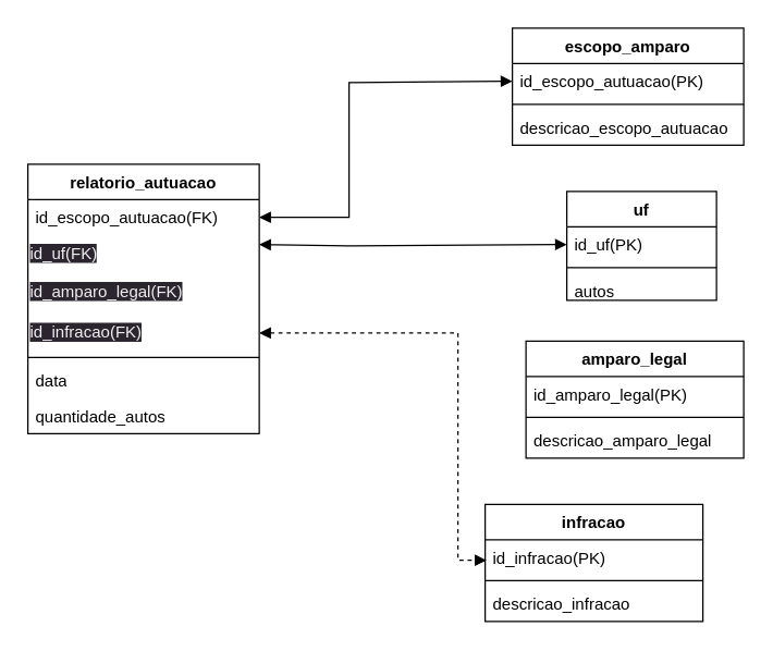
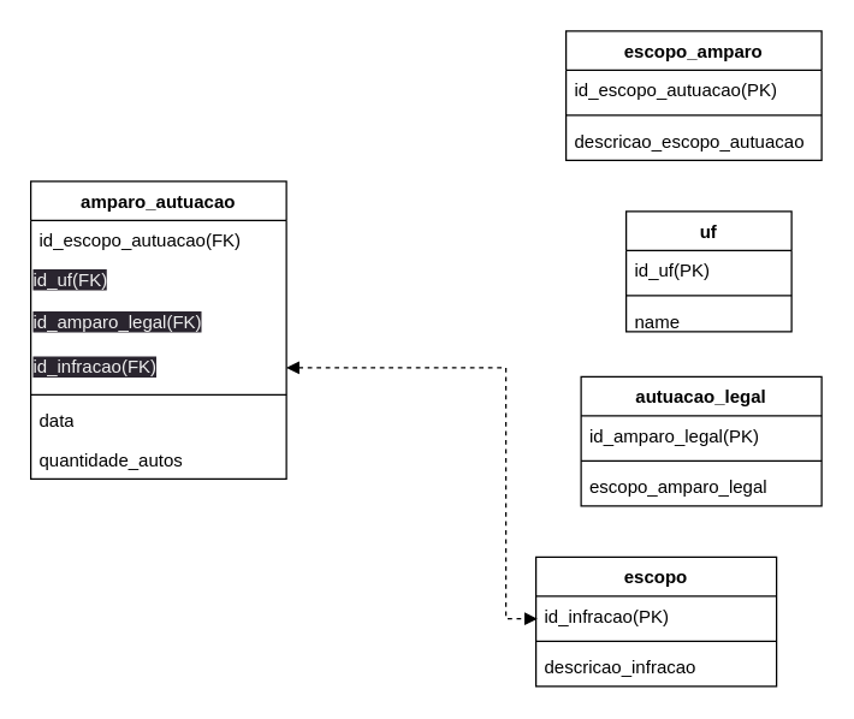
  <mxCell id="0" />
  <mxCell id="1" parent="0" />
  <mxCell id="2" value="uf" style="swimlane;fontStyle=1;align=center;verticalAlign=top;childLayout=stackLayout;horizontal=1;startSize=26;horizontalStack=0;resizeParent=1;resizeParentMax=0;resizeLast=0;collapsible=1;marginBottom=0;whiteSpace=wrap;html=1;" parent="1" vertex="1"><mxGeometry x="416" y="140" width="110" height="80" as="geometry" /></mxCell>
  <mxCell id="3" value="id_uf(PK)" style="text;strokeColor=none;fillColor=none;align=left;verticalAlign=top;spacingLeft=4;spacingRight=4;overflow=hidden;rotatable=0;points=[[0,0.5],[1,0.5]];portConstraint=eastwest;whiteSpace=wrap;html=1;" parent="2" vertex="1"><mxGeometry y="26" width="110" height="26" as="geometry" /></mxCell>
  <mxCell id="4" value="" style="line;strokeWidth=1;fillColor=none;align=left;verticalAlign=middle;spacingTop=-1;spacingLeft=3;spacingRight=3;rotatable=0;labelPosition=right;points=[];portConstraint=eastwest;strokeColor=inherit;" parent="2" vertex="1"><mxGeometry y="52" width="110" height="8" as="geometry" /></mxCell>
- <mxCell id="5" value="autos" style="text;strokeColor=none;fillColor=none;align=left;verticalAlign=top;spacingLeft=4;spacingRight=4;overflow=hidden;rotatable=0;points=[[0,0.5],[1,0.5]];portConstraint=eastwest;whiteSpace=wrap;html=1;" parent="2" vertex="1"><mxGeometry y="60" width="110" height="20" as="geometry" /></mxCell>
- <mxCell id="6" value="amparo_legal" style="swimlane;fontStyle=1;align=center;verticalAlign=top;childLayout=stackLayout;horizontal=1;startSize=26;horizontalStack=0;resizeParent=1;resizeParentMax=0;resizeLast=0;collapsible=1;marginBottom=0;whiteSpace=wrap;html=1;" parent="1" vertex="1"><mxGeometry x="386" y="250" width="160" height="86" as="geometry" /></mxCell>
+ <mxCell id="5" value="name" style="text;strokeColor=none;fillColor=none;align=left;verticalAlign=top;spacingLeft=4;spacingRight=4;overflow=hidden;rotatable=0;points=[[0,0.5],[1,0.5]];portConstraint=eastwest;whiteSpace=wrap;html=1;" parent="2" vertex="1"><mxGeometry y="60" width="110" height="20" as="geometry" /></mxCell>
+ <mxCell id="6" value="autuacao_legal" style="swimlane;fontStyle=1;align=center;verticalAlign=top;childLayout=stackLayout;horizontal=1;startSize=26;horizontalStack=0;resizeParent=1;resizeParentMax=0;resizeLast=0;collapsible=1;marginBottom=0;whiteSpace=wrap;html=1;" parent="1" vertex="1"><mxGeometry x="386" y="250" width="160" height="86" as="geometry" /></mxCell>
  <mxCell id="7" value="id_amparo_legal(PK)" style="text;strokeColor=none;fillColor=none;align=left;verticalAlign=top;spacingLeft=4;spacingRight=4;overflow=hidden;rotatable=0;points=[[0,0.5],[1,0.5]];portConstraint=eastwest;whiteSpace=wrap;html=1;" parent="6" vertex="1"><mxGeometry y="26" width="160" height="26" as="geometry" /></mxCell>
  <mxCell id="8" value="" style="line;strokeWidth=1;fillColor=none;align=left;verticalAlign=middle;spacingTop=-1;spacingLeft=3;spacingRight=3;rotatable=0;labelPosition=right;points=[];portConstraint=eastwest;strokeColor=inherit;" parent="6" vertex="1"><mxGeometry y="52" width="160" height="8" as="geometry" /></mxCell>
- <mxCell id="9" value="descricao_amparo_legal" style="text;strokeColor=none;fillColor=none;align=left;verticalAlign=top;spacingLeft=4;spacingRight=4;overflow=hidden;rotatable=0;points=[[0,0.5],[1,0.5]];portConstraint=eastwest;whiteSpace=wrap;html=1;" parent="6" vertex="1"><mxGeometry y="60" width="160" height="26" as="geometry" /></mxCell>
- <mxCell id="10" value="infracao" style="swimlane;fontStyle=1;align=center;verticalAlign=top;childLayout=stackLayout;horizontal=1;startSize=26;horizontalStack=0;resizeParent=1;resizeParentMax=0;resizeLast=0;collapsible=1;marginBottom=0;whiteSpace=wrap;html=1;" parent="1" vertex="1"><mxGeometry x="356" y="370" width="160" height="86" as="geometry" /></mxCell>
+ <mxCell id="9" value="escopo_amparo_legal" style="text;strokeColor=none;fillColor=none;align=left;verticalAlign=top;spacingLeft=4;spacingRight=4;overflow=hidden;rotatable=0;points=[[0,0.5],[1,0.5]];portConstraint=eastwest;whiteSpace=wrap;html=1;" parent="6" vertex="1"><mxGeometry y="60" width="160" height="26" as="geometry" /></mxCell>
+ <mxCell id="10" value="escopo" style="swimlane;fontStyle=1;align=center;verticalAlign=top;childLayout=stackLayout;horizontal=1;startSize=26;horizontalStack=0;resizeParent=1;resizeParentMax=0;resizeLast=0;collapsible=1;marginBottom=0;whiteSpace=wrap;html=1;" parent="1" vertex="1"><mxGeometry x="356" y="370" width="160" height="86" as="geometry" /></mxCell>
  <mxCell id="11" value="id_infracao(PK)" style="text;strokeColor=none;fillColor=none;align=left;verticalAlign=top;spacingLeft=4;spacingRight=4;overflow=hidden;rotatable=0;points=[[0,0.5],[1,0.5]];portConstraint=eastwest;whiteSpace=wrap;html=1;" parent="10" vertex="1"><mxGeometry y="26" width="160" height="26" as="geometry" /></mxCell>
  <mxCell id="12" value="" style="line;strokeWidth=1;fillColor=none;align=left;verticalAlign=middle;spacingTop=-1;spacingLeft=3;spacingRight=3;rotatable=0;labelPosition=right;points=[];portConstraint=eastwest;strokeColor=inherit;" parent="10" vertex="1"><mxGeometry y="52" width="160" height="8" as="geometry" /></mxCell>
  <mxCell id="13" value="descricao_infracao" style="text;strokeColor=none;fillColor=none;align=left;verticalAlign=top;spacingLeft=4;spacingRight=4;overflow=hidden;rotatable=0;points=[[0,0.5],[1,0.5]];portConstraint=eastwest;whiteSpace=wrap;html=1;" parent="10" vertex="1"><mxGeometry y="60" width="160" height="26" as="geometry" /></mxCell>
  <mxCell id="14" value="escopo_amparo" style="swimlane;fontStyle=1;align=center;verticalAlign=top;childLayout=stackLayout;horizontal=1;startSize=26;horizontalStack=0;resizeParent=1;resizeParentMax=0;resizeLast=0;collapsible=1;marginBottom=0;whiteSpace=wrap;html=1;" parent="1" vertex="1"><mxGeometry x="376" y="20" width="170" height="86" as="geometry" /></mxCell>
  <mxCell id="15" value="id_escopo_autuacao(PK)" style="text;strokeColor=none;fillColor=none;align=left;verticalAlign=top;spacingLeft=4;spacingRight=4;overflow=hidden;rotatable=0;points=[[0,0.5],[1,0.5]];portConstraint=eastwest;whiteSpace=wrap;html=1;" parent="14" vertex="1"><mxGeometry y="26" width="170" height="26" as="geometry" /></mxCell>
  <mxCell id="16" value="" style="line;strokeWidth=1;fillColor=none;align=left;verticalAlign=middle;spacingTop=-1;spacingLeft=3;spacingRight=3;rotatable=0;labelPosition=right;points=[];portConstraint=eastwest;strokeColor=inherit;" parent="14" vertex="1"><mxGeometry y="52" width="170" height="8" as="geometry" /></mxCell>
  <mxCell id="17" value="descricao_escopo_autuacao" style="text;strokeColor=none;fillColor=none;align=left;verticalAlign=top;spacingLeft=4;spacingRight=4;overflow=hidden;rotatable=0;points=[[0,0.5],[1,0.5]];portConstraint=eastwest;whiteSpace=wrap;html=1;" parent="14" vertex="1"><mxGeometry y="60" width="170" height="26" as="geometry" /></mxCell>
- <mxCell id="18" value="relatorio_autuacao" style="swimlane;fontStyle=1;align=center;verticalAlign=top;childLayout=stackLayout;horizontal=1;startSize=26;horizontalStack=0;resizeParent=1;resizeParentMax=0;resizeLast=0;collapsible=1;marginBottom=0;whiteSpace=wrap;html=1;" parent="1" vertex="1"><mxGeometry x="20" y="120" width="170" height="198" as="geometry" /></mxCell>
+ <mxCell id="18" value="amparo_autuacao" style="swimlane;fontStyle=1;align=center;verticalAlign=top;childLayout=stackLayout;horizontal=1;startSize=26;horizontalStack=0;resizeParent=1;resizeParentMax=0;resizeLast=0;collapsible=1;marginBottom=0;whiteSpace=wrap;html=1;" parent="1" vertex="1"><mxGeometry x="20" y="120" width="170" height="198" as="geometry" /></mxCell>
  <mxCell id="19" value="id_escopo_autuacao(FK)" style="text;strokeColor=none;fillColor=none;align=left;verticalAlign=top;spacingLeft=4;spacingRight=4;overflow=hidden;rotatable=0;points=[[0,0.5],[1,0.5]];portConstraint=eastwest;whiteSpace=wrap;html=1;" parent="18" vertex="1"><mxGeometry y="26" width="170" height="26" as="geometry" /></mxCell>
  <mxCell id="20" value="&lt;span style=&quot;color: rgb(240, 240, 240); font-family: Helvetica; font-size: 12px; font-style: normal; font-variant-ligatures: normal; font-variant-caps: normal; font-weight: 400; letter-spacing: normal; orphans: 2; text-align: left; text-indent: 0px; text-transform: none; widows: 2; word-spacing: 0px; -webkit-text-stroke-width: 0px; background-color: rgb(42, 37, 47); text-decoration-thickness: initial; text-decoration-style: initial; text-decoration-color: initial; float: none; display: inline !important;&quot;&gt;id_uf(FK)&lt;/span&gt;" style="text;whiteSpace=wrap;html=1;" parent="18" vertex="1"><mxGeometry y="52" width="170" height="28" as="geometry" /></mxCell>
  <mxCell id="21" value="&lt;span style=&quot;color: rgb(240, 240, 240); font-family: Helvetica; font-size: 12px; font-style: normal; font-variant-ligatures: normal; font-variant-caps: normal; font-weight: 400; letter-spacing: normal; orphans: 2; text-align: left; text-indent: 0px; text-transform: none; widows: 2; word-spacing: 0px; -webkit-text-stroke-width: 0px; background-color: rgb(42, 37, 47); text-decoration-thickness: initial; text-decoration-style: initial; text-decoration-color: initial; float: none; display: inline !important;&quot;&gt;id_amparo_legal(FK)&lt;/span&gt;" style="text;whiteSpace=wrap;html=1;" parent="18" vertex="1"><mxGeometry y="80" width="170" height="30" as="geometry" /></mxCell>
  <mxCell id="22" value="&lt;span style=&quot;color: rgb(240, 240, 240); font-family: Helvetica; font-size: 12px; font-style: normal; font-variant-ligatures: normal; font-variant-caps: normal; font-weight: 400; letter-spacing: normal; orphans: 2; text-align: left; text-indent: 0px; text-transform: none; widows: 2; word-spacing: 0px; -webkit-text-stroke-width: 0px; background-color: rgb(42, 37, 47); text-decoration-thickness: initial; text-decoration-style: initial; text-decoration-color: initial; float: none; display: inline !important;&quot;&gt;id_infracao(FK)&lt;/span&gt;" style="text;whiteSpace=wrap;html=1;" parent="18" vertex="1"><mxGeometry y="110" width="170" height="28" as="geometry" /></mxCell>
  <mxCell id="23" value="" style="line;strokeWidth=1;fillColor=none;align=left;verticalAlign=middle;spacingTop=-1;spacingLeft=3;spacingRight=3;rotatable=0;labelPosition=right;points=[];portConstraint=eastwest;strokeColor=inherit;" parent="18" vertex="1"><mxGeometry y="138" width="170" height="8" as="geometry" /></mxCell>
  <mxCell id="24" value="data" style="text;strokeColor=none;fillColor=none;align=left;verticalAlign=top;spacingLeft=4;spacingRight=4;overflow=hidden;rotatable=0;points=[[0,0.5],[1,0.5]];portConstraint=eastwest;whiteSpace=wrap;html=1;" parent="18" vertex="1"><mxGeometry y="146" width="170" height="26" as="geometry" /></mxCell>
  <mxCell id="25" value="quantidade_autos" style="text;strokeColor=none;fillColor=none;align=left;verticalAlign=top;spacingLeft=4;spacingRight=4;overflow=hidden;rotatable=0;points=[[0,0.5],[1,0.5]];portConstraint=eastwest;whiteSpace=wrap;html=1;" parent="18" vertex="1"><mxGeometry y="172" width="170" height="26" as="geometry" /></mxCell>
- <mxCell id="26" value="" style="endArrow=block;startArrow=block;endFill=1;startFill=1;html=1;rounded=0;entryX=0;entryY=0.5;entryDx=0;entryDy=0;exitX=1;exitY=0.5;exitDx=0;exitDy=0;" parent="1" source="19" target="15" edge="1"><mxGeometry width="160" relative="1" as="geometry"><mxPoint x="146" y="20" as="sourcePoint" /><mxPoint x="306" y="20" as="targetPoint" /><Array as="points"><mxPoint x="256" y="159" /><mxPoint x="256" y="60" /></Array></mxGeometry></mxCell>
- <mxCell id="27" value="" style="endArrow=block;startArrow=block;endFill=1;startFill=1;html=1;rounded=0;entryX=0;entryY=0.5;entryDx=0;entryDy=0;exitX=1;exitY=0.25;exitDx=0;exitDy=0;" parent="1" source="20" target="3" edge="1"><mxGeometry width="160" relative="1" as="geometry"><mxPoint x="196" y="179" as="sourcePoint" /><mxPoint x="376" y="150" as="targetPoint" /><Array as="points"><mxPoint x="256" y="180" /></Array></mxGeometry></mxCell>
  <mxCell id="28" value="" style="endArrow=block;startArrow=block;endFill=1;startFill=1;html=1;rounded=0;entryX=0.006;entryY=0.579;entryDx=0;entryDy=0;exitX=1;exitY=0.5;exitDx=0;exitDy=0;entryPerimeter=0;dashed=1;" parent="1" source="22" target="11" edge="1"><mxGeometry width="160" relative="1" as="geometry"><mxPoint x="106" y="410" as="sourcePoint" /><mxPoint x="332" y="410" as="targetPoint" /><Array as="points"><mxPoint x="336" y="244" /><mxPoint x="336" y="411" /></Array></mxGeometry></mxCell>
